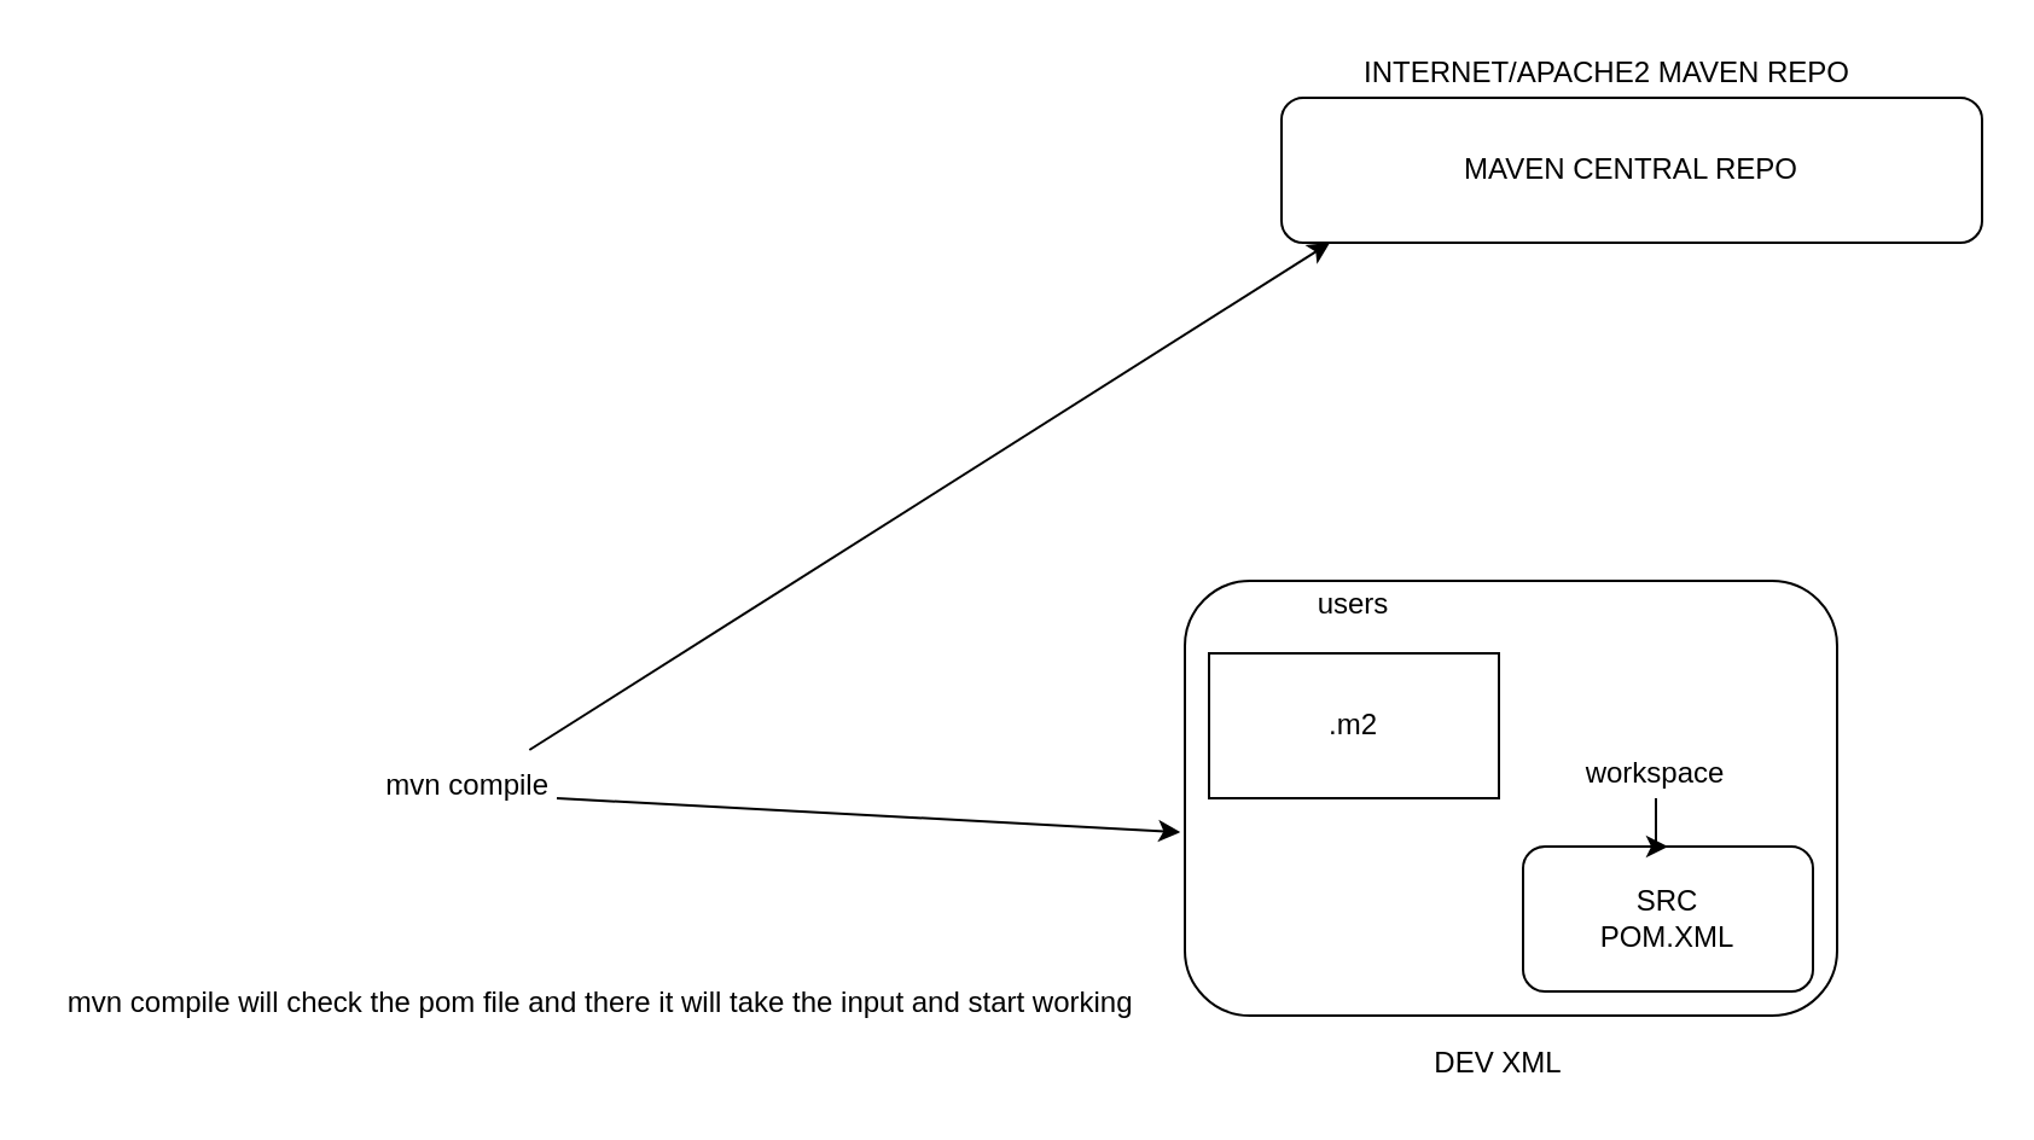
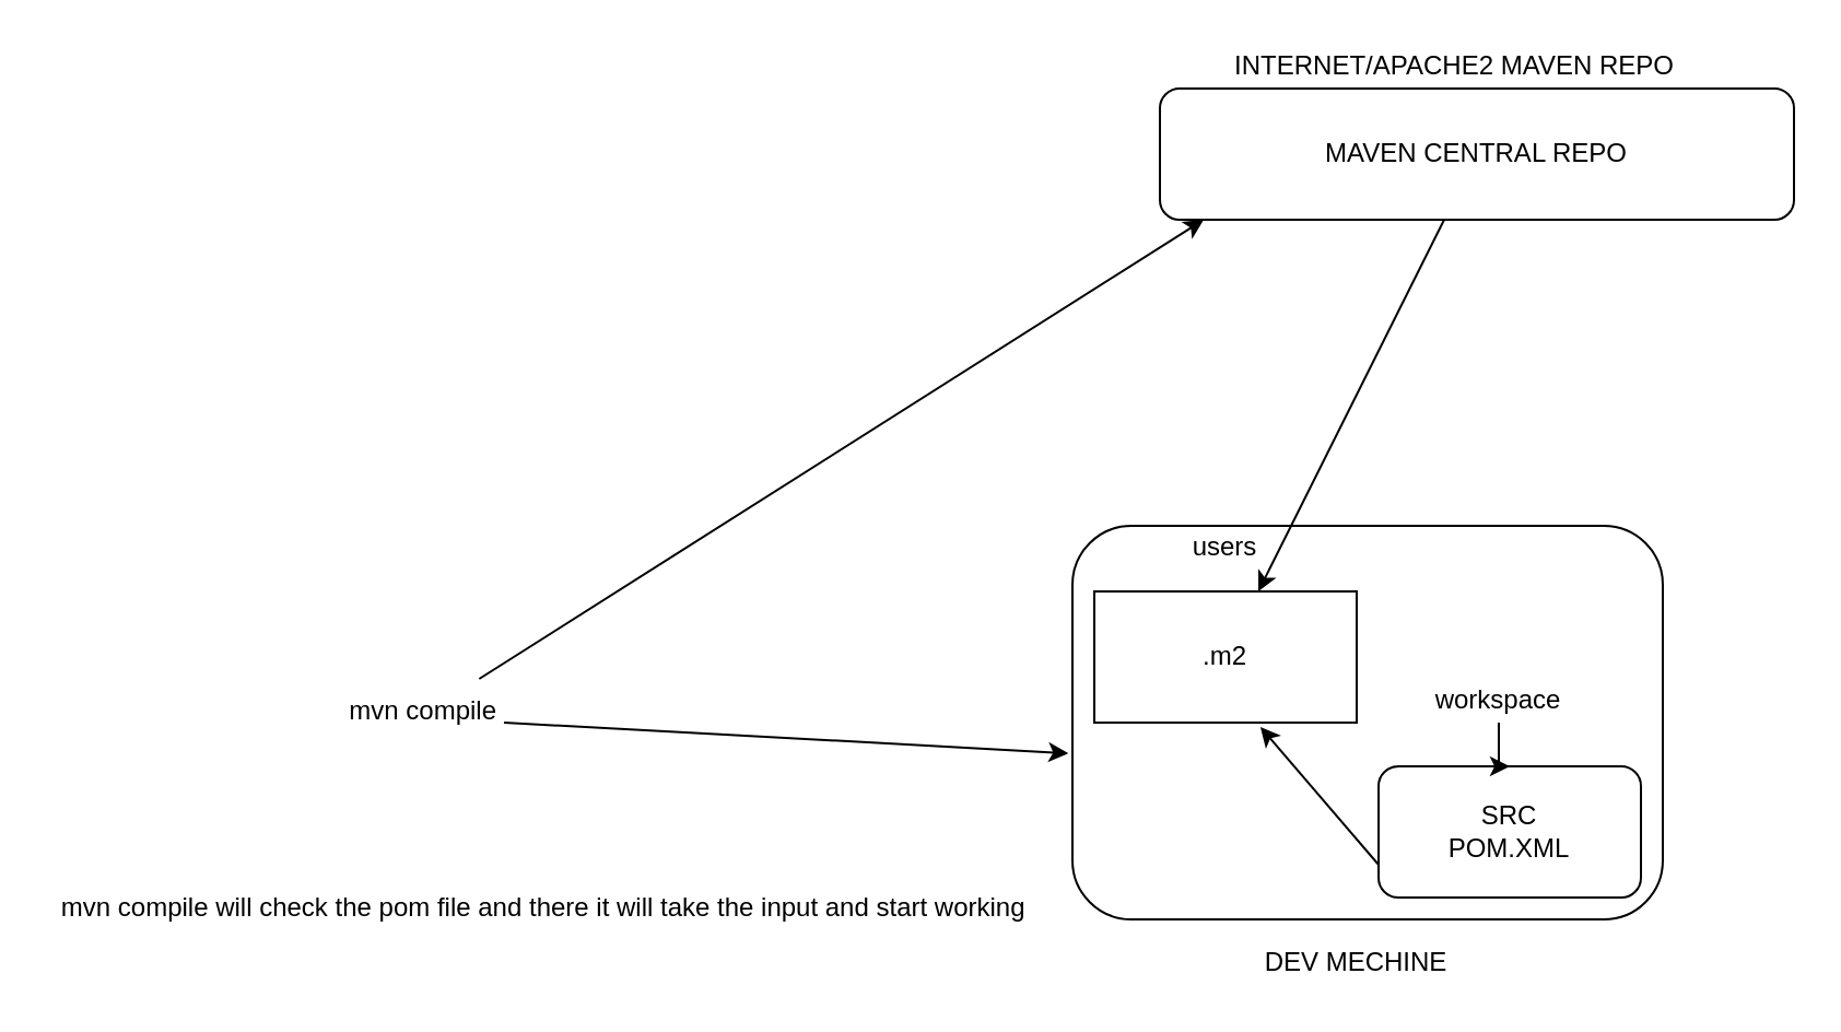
  <mxCell id="0" />
  <mxCell id="1" parent="0" />
  <mxCell id="2" value="" style="rounded=1;whiteSpace=wrap;html=1;" vertex="1" parent="1"><mxGeometry x="490" y="240" width="270" height="180" as="geometry" /></mxCell>
  <mxCell id="3" value="SRC&lt;br&gt;POM.XML" style="whiteSpace=wrap;html=1;rounded=1;" vertex="1" parent="1"><mxGeometry x="630" y="350" width="120" height="60" as="geometry" /></mxCell>
  <mxCell id="4" value="" style="edgeStyle=orthogonalEdgeStyle;rounded=0;orthogonalLoop=1;jettySize=auto;html=1;" edge="1" parent="1" source="5" target="3"><mxGeometry relative="1" as="geometry" /></mxCell>
  <mxCell id="5" value="workspace" style="text;html=1;strokeColor=none;fillColor=none;align=center;verticalAlign=middle;whiteSpace=wrap;rounded=0;" vertex="1" parent="1"><mxGeometry x="665" y="310" width="40" height="20" as="geometry" /></mxCell>
  <mxCell id="6" value=".m2" style="rounded=0;whiteSpace=wrap;html=1;" vertex="1" parent="1"><mxGeometry x="500" y="270" width="120" height="60" as="geometry" /></mxCell>
  <mxCell id="7" value="users" style="text;html=1;strokeColor=none;fillColor=none;align=center;verticalAlign=middle;whiteSpace=wrap;rounded=0;" vertex="1" parent="1"><mxGeometry x="540" y="240" width="40" height="20" as="geometry" /></mxCell>
- <mxCell id="8" value="DEV XML" style="text;html=1;strokeColor=none;fillColor=none;align=center;verticalAlign=middle;whiteSpace=wrap;rounded=0;" vertex="1" parent="1"><mxGeometry x="570" y="430" width="100" height="20" as="geometry" /></mxCell>
+ <mxCell id="8" value="DEV MECHINE" style="text;html=1;strokeColor=none;fillColor=none;align=center;verticalAlign=middle;whiteSpace=wrap;rounded=0;" vertex="1" parent="1"><mxGeometry x="570" y="430" width="100" height="20" as="geometry" /></mxCell>
  <mxCell id="9" value="mvn compile&amp;nbsp;" style="text;html=1;strokeColor=none;fillColor=none;align=center;verticalAlign=middle;whiteSpace=wrap;rounded=0;" vertex="1" parent="1"><mxGeometry x="140" y="310" width="110" height="30" as="geometry" /></mxCell>
  <mxCell id="10" value="" style="endArrow=classic;html=1;entryX=-0.007;entryY=0.578;entryDx=0;entryDy=0;entryPerimeter=0;" edge="1" parent="1" target="2"><mxGeometry width="50" height="50" relative="1" as="geometry"><mxPoint x="230" y="330" as="sourcePoint" /><mxPoint x="280" y="280" as="targetPoint" /></mxGeometry></mxCell>
  <mxCell id="11" value="mvn compile will check the pom file and there it will take the input and start working&amp;nbsp;" style="text;html=1;strokeColor=none;fillColor=none;align=center;verticalAlign=middle;whiteSpace=wrap;rounded=0;" vertex="1" parent="1"><mxGeometry x="20" y="390" width="460" height="50" as="geometry" /></mxCell>
  <mxCell id="12" value="MAVEN CENTRAL REPO" style="rounded=1;whiteSpace=wrap;html=1;" vertex="1" parent="1"><mxGeometry x="530" y="40" width="290" height="60" as="geometry" /></mxCell>
  <mxCell id="13" value="INTERNET/APACHE2 MAVEN REPO" style="text;html=1;strokeColor=none;fillColor=none;align=center;verticalAlign=middle;whiteSpace=wrap;rounded=0;" vertex="1" parent="1"><mxGeometry x="540" y="20" width="250" height="20" as="geometry" /></mxCell>
  <mxCell id="14" value="" style="endArrow=classic;html=1;entryX=0.069;entryY=1;entryDx=0;entryDy=0;entryPerimeter=0;" edge="1" parent="1" source="9" target="12"><mxGeometry width="50" height="50" relative="1" as="geometry"><mxPoint x="460" y="210" as="sourcePoint" /><mxPoint x="550" y="110" as="targetPoint" /></mxGeometry></mxCell>
+ <mxCell id="15" value="" style="endArrow=classic;html=1;" edge="1" parent="1" source="12" target="6"><mxGeometry width="50" height="50" relative="1" as="geometry"><mxPoint x="580" y="150" as="sourcePoint" /><mxPoint x="630" y="100" as="targetPoint" /></mxGeometry></mxCell>
+ <mxCell id="16" value="" style="endArrow=classic;html=1;exitX=0;exitY=0.75;exitDx=0;exitDy=0;entryX=0.633;entryY=1.033;entryDx=0;entryDy=0;entryPerimeter=0;" edge="1" parent="1" source="3" target="6"><mxGeometry width="50" height="50" relative="1" as="geometry"><mxPoint x="540" y="400" as="sourcePoint" /><mxPoint x="580" y="340" as="targetPoint" /></mxGeometry></mxCell>
